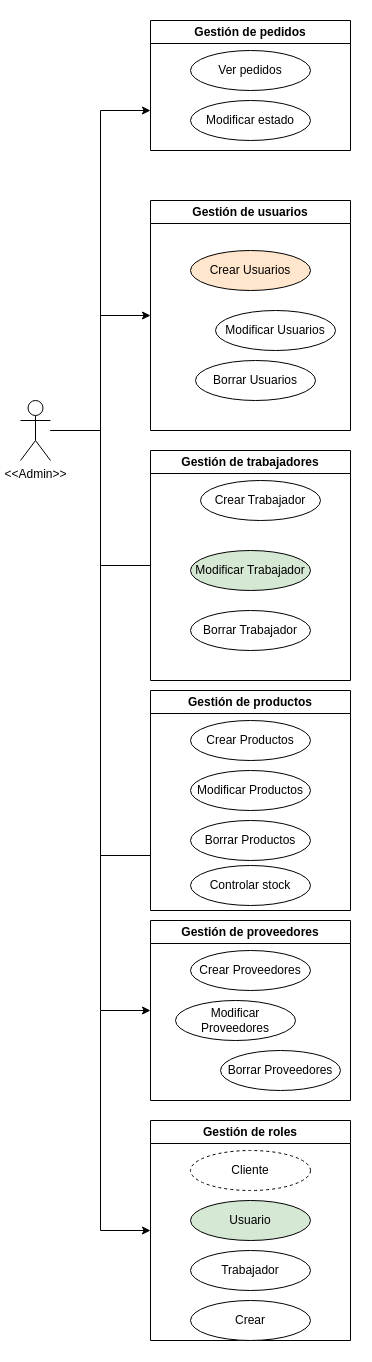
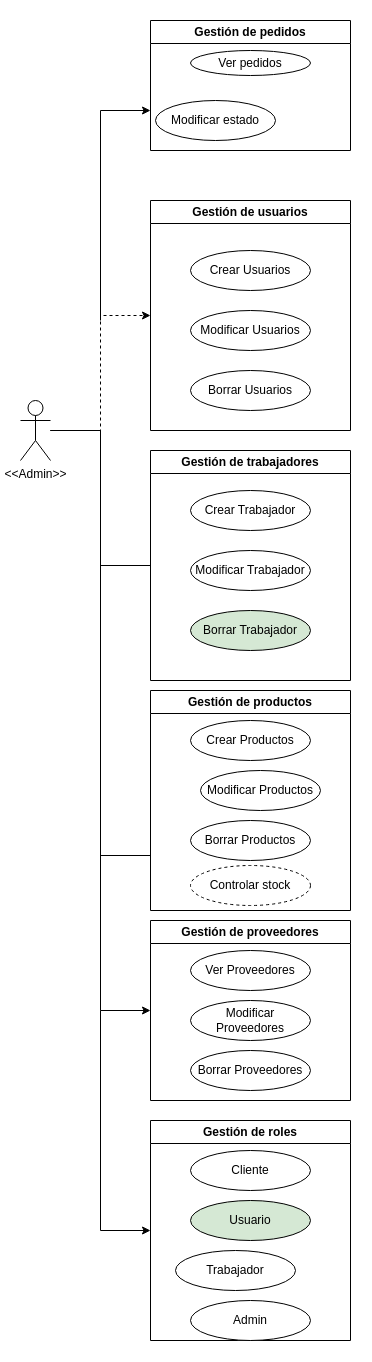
  <mxCell id="0" />
  <mxCell id="1" parent="0" />
- <mxCell id="2" style="edgeStyle=orthogonalEdgeStyle;rounded=0;orthogonalLoop=1;jettySize=auto;html=1;entryX=0;entryY=0.5;entryDx=0;entryDy=0;" parent="1" source="5" target="6" edge="1"><mxGeometry relative="1" as="geometry" /></mxCell>
+ <mxCell id="2" style="edgeStyle=orthogonalEdgeStyle;rounded=0;orthogonalLoop=1;jettySize=auto;html=1;entryX=0;entryY=0.5;entryDx=0;entryDy=0;dashed=1;" parent="1" source="5" target="6" edge="1"><mxGeometry relative="1" as="geometry" /></mxCell>
  <mxCell id="3" style="edgeStyle=orthogonalEdgeStyle;rounded=0;orthogonalLoop=1;jettySize=auto;html=1;entryX=0;entryY=0.5;entryDx=0;entryDy=0;endArrow=none;" parent="1" source="5" target="10" edge="1"><mxGeometry relative="1" as="geometry" /></mxCell>
  <mxCell id="4" style="edgeStyle=orthogonalEdgeStyle;rounded=0;orthogonalLoop=1;jettySize=auto;html=1;entryX=0;entryY=0.75;entryDx=0;entryDy=0;endArrow=none;" parent="1" source="5" target="14" edge="1"><mxGeometry relative="1" as="geometry" /></mxCell>
  <mxCell id="5" value="&amp;lt;&amp;lt;Admin&amp;gt;&amp;gt;" style="shape=umlActor;verticalLabelPosition=bottom;verticalAlign=top;html=1;outlineConnect=0;" parent="1" vertex="1"><mxGeometry x="20" y="400" width="30" height="60" as="geometry" /></mxCell>
  <mxCell id="6" value="Gestión de usuarios" style="swimlane;whiteSpace=wrap;html=1;" parent="1" vertex="1"><mxGeometry x="150" y="200" width="200" height="230" as="geometry" /></mxCell>
- <mxCell id="7" value="Crear Usuarios" style="ellipse;whiteSpace=wrap;html=1;fillColor=#ffe6cc;" parent="6" vertex="1"><mxGeometry x="40" y="50" width="120" height="40" as="geometry" /></mxCell>
- <mxCell id="8" value="Modificar Usuarios" style="ellipse;whiteSpace=wrap;html=1;" parent="6" vertex="1"><mxGeometry x="65" y="110" width="120" height="40" as="geometry" /></mxCell>
- <mxCell id="9" value="Borrar Usuarios" style="ellipse;whiteSpace=wrap;html=1;" parent="6" vertex="1"><mxGeometry x="45" y="160" width="120" height="40" as="geometry" /></mxCell>
+ <mxCell id="7" value="Crear Usuarios" style="ellipse;whiteSpace=wrap;html=1;" parent="6" vertex="1"><mxGeometry x="40" y="50" width="120" height="40" as="geometry" /></mxCell>
+ <mxCell id="8" value="Modificar Usuarios" style="ellipse;whiteSpace=wrap;html=1;" parent="6" vertex="1"><mxGeometry x="40" y="110" width="120" height="40" as="geometry" /></mxCell>
+ <mxCell id="9" value="Borrar Usuarios" style="ellipse;whiteSpace=wrap;html=1;" parent="6" vertex="1"><mxGeometry x="40" y="170" width="120" height="40" as="geometry" /></mxCell>
  <mxCell id="10" value="Gestión de trabajadores" style="swimlane;whiteSpace=wrap;html=1;" parent="1" vertex="1"><mxGeometry x="150" y="450" width="200" height="230" as="geometry" /></mxCell>
- <mxCell id="11" value="Crear Trabajador" style="ellipse;whiteSpace=wrap;html=1;" parent="10" vertex="1"><mxGeometry x="50" y="30" width="120" height="40" as="geometry" /></mxCell>
- <mxCell id="12" value="Modificar Trabajador" style="ellipse;whiteSpace=wrap;html=1;fillColor=#d5e8d4;" parent="10" vertex="1"><mxGeometry x="40" y="100" width="120" height="40" as="geometry" /></mxCell>
- <mxCell id="13" value="Borrar Trabajador" style="ellipse;whiteSpace=wrap;html=1;" parent="10" vertex="1"><mxGeometry x="40" y="160" width="120" height="40" as="geometry" /></mxCell>
+ <mxCell id="11" value="Crear Trabajador" style="ellipse;whiteSpace=wrap;html=1;" parent="10" vertex="1"><mxGeometry x="40" y="40" width="120" height="40" as="geometry" /></mxCell>
+ <mxCell id="12" value="Modificar Trabajador" style="ellipse;whiteSpace=wrap;html=1;" parent="10" vertex="1"><mxGeometry x="40" y="100" width="120" height="40" as="geometry" /></mxCell>
+ <mxCell id="13" value="Borrar Trabajador" style="ellipse;whiteSpace=wrap;html=1;fillColor=#d5e8d4;" parent="10" vertex="1"><mxGeometry x="40" y="160" width="120" height="40" as="geometry" /></mxCell>
  <mxCell id="14" value="Gestión de productos" style="swimlane;whiteSpace=wrap;html=1;" parent="1" vertex="1"><mxGeometry x="150" y="690" width="200" height="220" as="geometry" /></mxCell>
  <mxCell id="15" value="Crear Productos" style="ellipse;whiteSpace=wrap;html=1;" parent="14" vertex="1"><mxGeometry x="40" y="30" width="120" height="40" as="geometry" /></mxCell>
  <mxCell id="16" value="Borrar Productos" style="ellipse;whiteSpace=wrap;html=1;" parent="14" vertex="1"><mxGeometry x="40" y="130" width="120" height="40" as="geometry" /></mxCell>
- <mxCell id="17" value="Modificar Productos" style="ellipse;whiteSpace=wrap;html=1;" parent="14" vertex="1"><mxGeometry x="40" y="80" width="120" height="40" as="geometry" /></mxCell>
+ <mxCell id="17" value="Modificar Productos" style="ellipse;whiteSpace=wrap;html=1;" parent="14" vertex="1"><mxGeometry x="50" y="80" width="120" height="40" as="geometry" /></mxCell>
  <mxCell id="18" value="Gestión de proveedores" style="swimlane;whiteSpace=wrap;html=1;" parent="1" vertex="1"><mxGeometry x="150" y="920" width="200" height="180" as="geometry" /></mxCell>
- <mxCell id="19" value="Crear Proveedores" style="ellipse;whiteSpace=wrap;html=1;" parent="18" vertex="1"><mxGeometry x="40" y="30" width="120" height="40" as="geometry" /></mxCell>
- <mxCell id="20" value="Borrar Proveedores" style="ellipse;whiteSpace=wrap;html=1;" parent="18" vertex="1"><mxGeometry x="70" y="130" width="120" height="40" as="geometry" /></mxCell>
- <mxCell id="21" value="Modificar Proveedores" style="ellipse;whiteSpace=wrap;html=1;" parent="18" vertex="1"><mxGeometry x="25" y="80" width="120" height="40" as="geometry" /></mxCell>
+ <mxCell id="19" value="Ver Proveedores" style="ellipse;whiteSpace=wrap;html=1;" parent="18" vertex="1"><mxGeometry x="40" y="30" width="120" height="40" as="geometry" /></mxCell>
+ <mxCell id="20" value="Borrar Proveedores" style="ellipse;whiteSpace=wrap;html=1;" parent="18" vertex="1"><mxGeometry x="40" y="130" width="120" height="40" as="geometry" /></mxCell>
+ <mxCell id="21" value="Modificar Proveedores" style="ellipse;whiteSpace=wrap;html=1;" parent="18" vertex="1"><mxGeometry x="40" y="80" width="120" height="40" as="geometry" /></mxCell>
  <mxCell id="22" value="" style="endArrow=none;html=1;rounded=0;" parent="1" edge="1"><mxGeometry width="50" height="50" relative="1" as="geometry"><mxPoint x="100" y="1010" as="sourcePoint" /><mxPoint x="100" y="840" as="targetPoint" /></mxGeometry></mxCell>
  <mxCell id="23" value="" style="endArrow=classic;html=1;rounded=0;entryX=0;entryY=0.5;entryDx=0;entryDy=0;" parent="1" target="18" edge="1"><mxGeometry width="50" height="50" relative="1" as="geometry"><mxPoint x="100" y="1010" as="sourcePoint" /><mxPoint x="70" y="1040" as="targetPoint" /></mxGeometry></mxCell>
  <mxCell id="24" value="Gestión de roles" style="swimlane;whiteSpace=wrap;html=1;" vertex="1" parent="1"><mxGeometry x="150" y="1120" width="200" height="220" as="geometry" /></mxCell>
- <mxCell id="25" value="Cliente" style="ellipse;whiteSpace=wrap;html=1;dashed=1;" vertex="1" parent="24"><mxGeometry x="40" y="30" width="120" height="40" as="geometry" /></mxCell>
- <mxCell id="26" value="Trabajador" style="ellipse;whiteSpace=wrap;html=1;" vertex="1" parent="24"><mxGeometry x="40" y="130" width="120" height="40" as="geometry" /></mxCell>
+ <mxCell id="25" value="Cliente" style="ellipse;whiteSpace=wrap;html=1;" vertex="1" parent="24"><mxGeometry x="40" y="30" width="120" height="40" as="geometry" /></mxCell>
+ <mxCell id="26" value="Trabajador" style="ellipse;whiteSpace=wrap;html=1;" vertex="1" parent="24"><mxGeometry x="25" y="130" width="120" height="40" as="geometry" /></mxCell>
  <mxCell id="27" value="Usuario" style="ellipse;whiteSpace=wrap;html=1;fillColor=#d5e8d4;" vertex="1" parent="24"><mxGeometry x="40" y="80" width="120" height="40" as="geometry" /></mxCell>
- <mxCell id="28" value="Crear" style="ellipse;whiteSpace=wrap;html=1;" vertex="1" parent="24"><mxGeometry x="40" y="180" width="120" height="40" as="geometry" /></mxCell>
+ <mxCell id="28" value="Admin" style="ellipse;whiteSpace=wrap;html=1;" vertex="1" parent="24"><mxGeometry x="40" y="180" width="120" height="40" as="geometry" /></mxCell>
  <mxCell id="29" value="" style="endArrow=none;html=1;rounded=0;" edge="1" parent="1"><mxGeometry width="50" height="50" relative="1" as="geometry"><mxPoint x="100" y="1230" as="sourcePoint" /><mxPoint x="100" y="1010" as="targetPoint" /></mxGeometry></mxCell>
  <mxCell id="30" value="" style="endArrow=classic;html=1;rounded=0;entryX=0;entryY=0.5;entryDx=0;entryDy=0;" edge="1" parent="1" target="24"><mxGeometry width="50" height="50" relative="1" as="geometry"><mxPoint x="100" y="1230" as="sourcePoint" /><mxPoint x="150" y="1180" as="targetPoint" /></mxGeometry></mxCell>
  <mxCell id="31" value="Gestión de pedidos" style="swimlane;whiteSpace=wrap;html=1;" vertex="1" parent="1"><mxGeometry x="150" y="20" width="200" height="130" as="geometry" /></mxCell>
- <mxCell id="32" value="Ver pedidos" style="ellipse;whiteSpace=wrap;html=1;" vertex="1" parent="31"><mxGeometry x="40" y="30" width="120" height="40" as="geometry" /></mxCell>
- <mxCell id="33" value="Modificar estado" style="ellipse;whiteSpace=wrap;html=1;" vertex="1" parent="31"><mxGeometry x="40" y="80" width="120" height="40" as="geometry" /></mxCell>
+ <mxCell id="32" value="Ver pedidos" style="ellipse;whiteSpace=wrap;html=1;" vertex="1" parent="31"><mxGeometry x="40" y="30" width="120" height="25" as="geometry" /></mxCell>
+ <mxCell id="33" value="Modificar estado" style="ellipse;whiteSpace=wrap;html=1;" vertex="1" parent="31"><mxGeometry x="5" y="80" width="120" height="40" as="geometry" /></mxCell>
  <mxCell id="34" value="" style="endArrow=none;html=1;rounded=0;" edge="1" parent="1"><mxGeometry width="50" height="50" relative="1" as="geometry"><mxPoint x="100" y="320" as="sourcePoint" /><mxPoint x="100" y="110" as="targetPoint" /></mxGeometry></mxCell>
  <mxCell id="35" value="" style="endArrow=classic;html=1;rounded=0;" edge="1" parent="1"><mxGeometry width="50" height="50" relative="1" as="geometry"><mxPoint x="100" y="110" as="sourcePoint" /><mxPoint x="150" y="110" as="targetPoint" /></mxGeometry></mxCell>
- <mxCell id="36" value="Controlar stock" style="ellipse;whiteSpace=wrap;html=1;" vertex="1" parent="1"><mxGeometry x="190" y="865" width="120" height="40" as="geometry" /></mxCell>
+ <mxCell id="36" value="Controlar stock" style="ellipse;whiteSpace=wrap;html=1;dashed=1;" vertex="1" parent="1"><mxGeometry x="190" y="865" width="120" height="40" as="geometry" /></mxCell>
